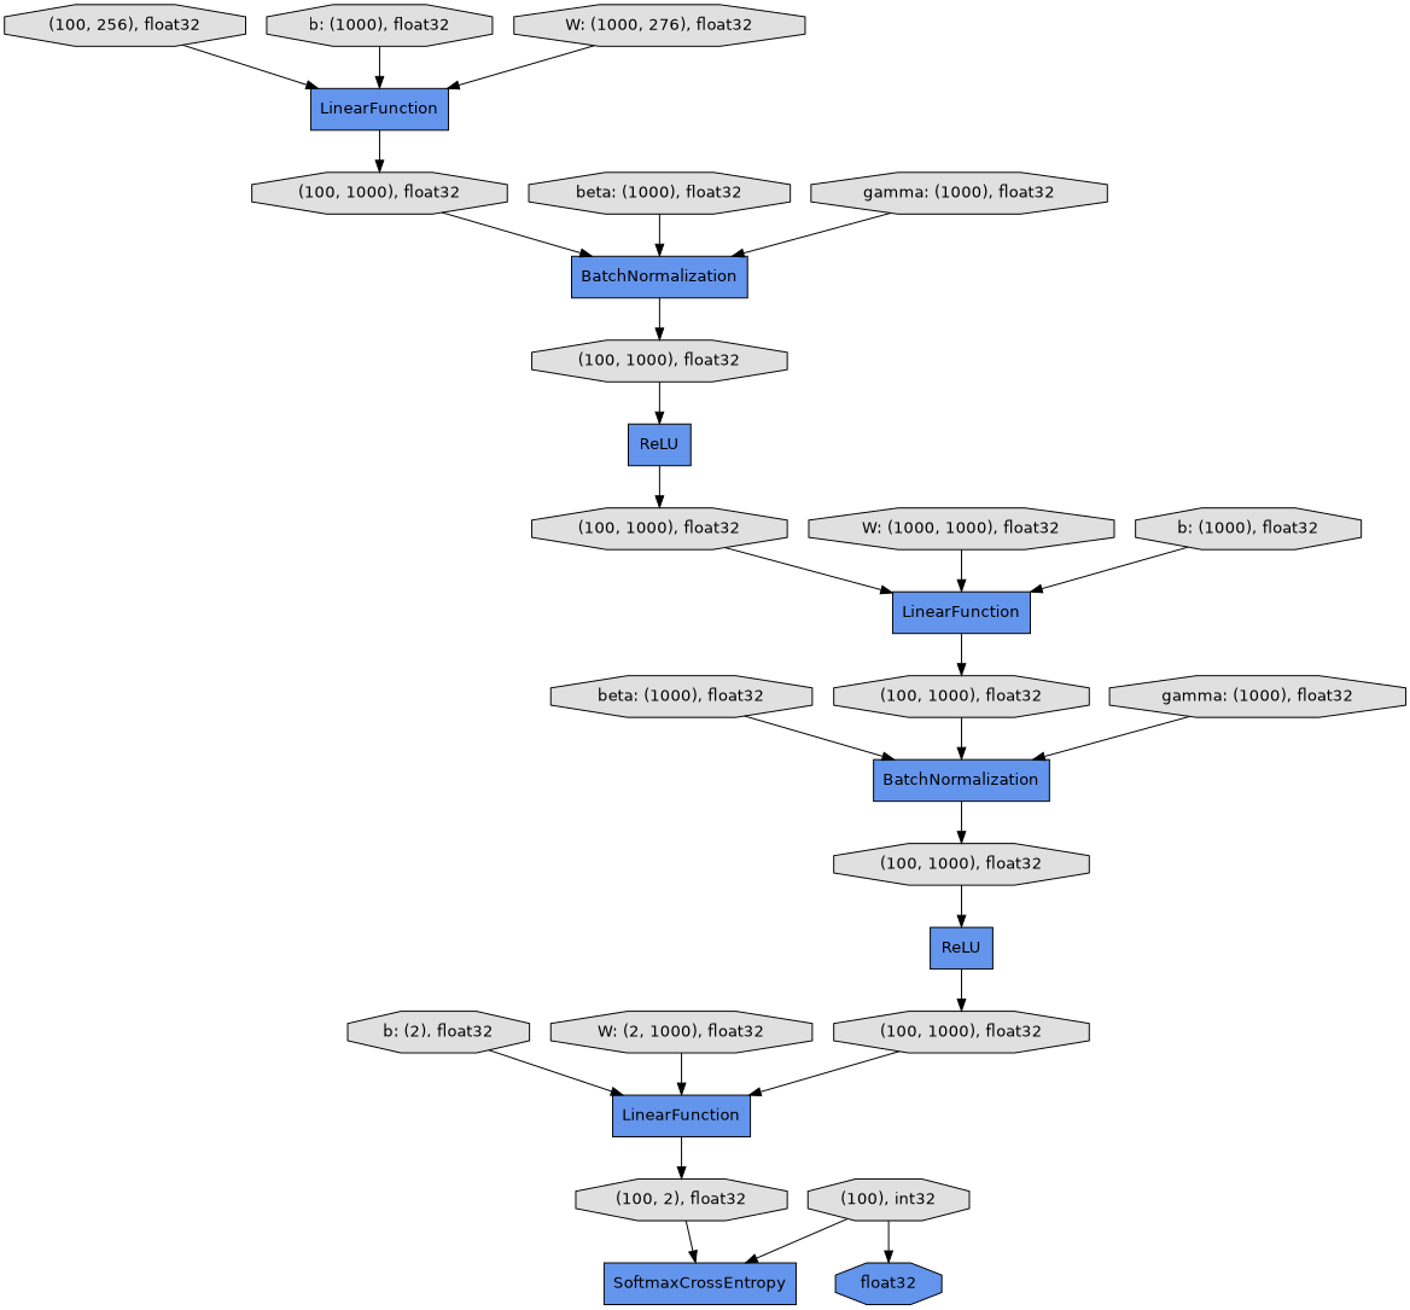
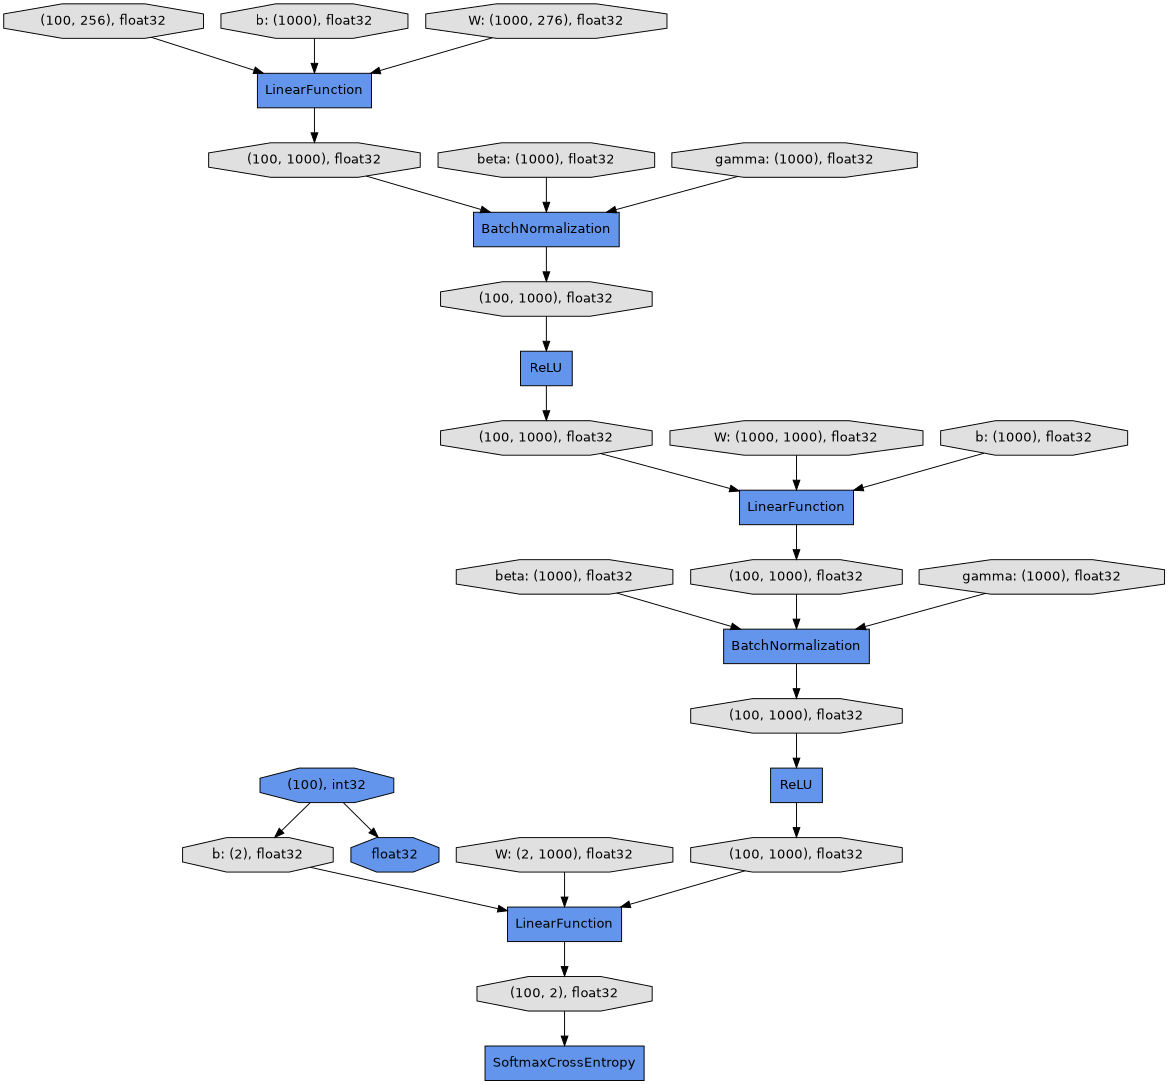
  digraph {
    fontname="DejaVu Sans"
    rankdir=TB
    node [fillcolor="#E0E0E0" fontname="DejaVu Sans" shape=octagon style=filled]
    edge [fontname="DejaVu Sans"]
    n1 [fillcolor="#6495ED" label=LinearFunction shape=record]
    n2 [label="(100, 2), float32"]
    n3 [fillcolor="#6495ED" label=SoftmaxCrossEntropy shape=record]
    n4 [label="(100, 256), float32"]
    n5 [fillcolor="#6495ED" label=LinearFunction shape=record]
    n6 [label="(100, 1000), float32"]
    n7 [label="beta: (1000), float32"]
    n8 [fillcolor="#6495ED" label=BatchNormalization shape=record]
    n9 [label="(100, 1000), float32"]
    n10 [fillcolor="#6495ED" label=ReLU shape=record]
    n11 [fillcolor="#6495ED" label=BatchNormalization shape=record]
    n12 [label="(100, 1000), float32"]
    n13 [fillcolor="#6495ED" label=ReLU shape=record]
    n14 [label="(100, 1000), float32"]
    n15 [fillcolor="#6495ED" label=LinearFunction shape=record]
    n16 [label="(100, 1000), float32"]
    n17 [label="W: (1000, 1000), float32"]
    n18 [label="b: (2), float32"]
    n19 [label="b: (1000), float32"]
    n20 [label="beta: (1000), float32"]
    n21 [label="b: (1000), float32"]
    n22 [label="gamma: (1000), float32"]
    n23 [label="W: (2, 1000), float32"]
    n24 [label="(100, 1000), float32"]
    n25 [fillcolor="#6495ED" label=float32]
    n26 [label="W: (1000, 276), float32"]
-   n27 [label="(100), int32"]
+   n27 [fillcolor="#6495ED" label="(100), int32"]
    n28 [label="gamma: (1000), float32"]
    n1 -> n2
    n2 -> n3
    n4 -> n5
    n5 -> n6
    n6 -> n11
    n7 -> n8
    n8 -> n9
    n9 -> n10
    n10 -> n24
    n11 -> n12
    n12 -> n13
    n13 -> n14
    n14 -> n15
    n15 -> n16
    n16 -> n8
    n17 -> n15
    n18 -> n1
    n19 -> n15
    n20 -> n11
    n21 -> n5
    n22 -> n11
    n23 -> n1
    n24 -> n1
    n26 -> n5
-   n27 -> n3
+   n27 -> n18
    n27 -> n25
    n28 -> n8
  }
